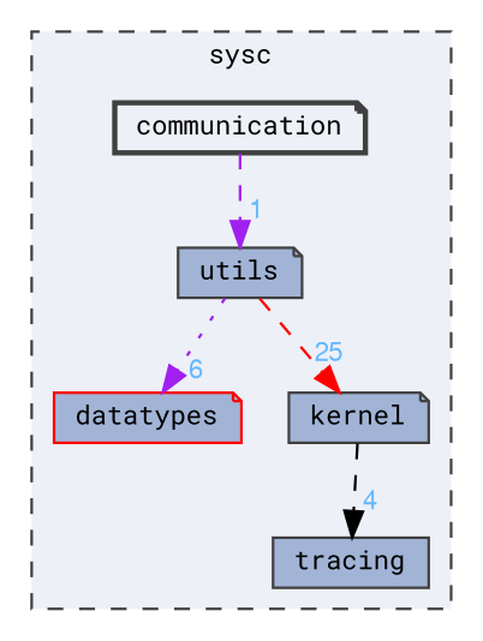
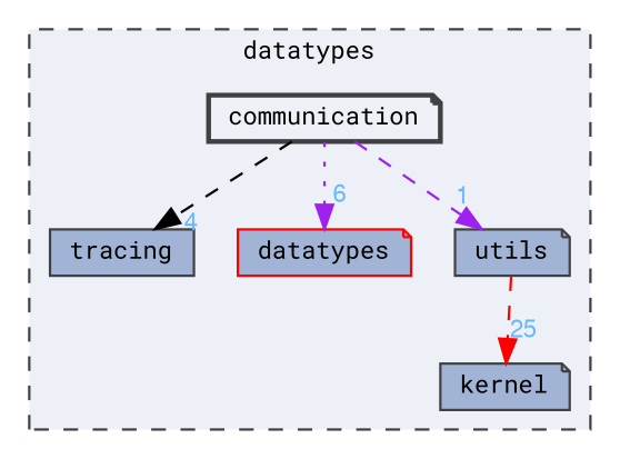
  digraph {
    compound=true
    fontname="Roboto Mono"
    node [color=grey25 fillcolor="#a2b4d6" fontname="Roboto Mono" fontsize=10 shape=note style=filled]
    edge [color=purple fontcolor=steelblue1 fontname="Roboto Mono" fontsize=10 labeldistance=1.5 labelfontname=FreeSans labelfontsize=10 style=dashed]
    n1 [height=0.2 label=tracing shape=box width=0.4]
    n2 [color=red height=0.2 label=datatypes width=0.4]
    n3 [height=0.2 label=utils width=0.4]
    n4 [height=0.2 label=kernel width=0.4]
    n5 [fillcolor="#edf0f7" height=0.2 label=communication style="filled,bold" width=0.4]
    subgraph cluster_1 {
      bgcolor="#edf0f7"
      fontsize=10
-     label=sysc
+     label=datatypes
      pencolor=grey25
      style="filled,dashed"
      n1
      n2
      n3
      n4
      n5
    }
    n3 -> n4 [color=red headlabel=25]
-   n4 -> n1 [color=black headlabel=4]
-   n3 -> n2 [headlabel=6 style=dotted]
+   n5 -> n1 [color=black headlabel=4]
+   n5 -> n2 [headlabel=6 style=dotted]
    n5 -> n3 [headlabel=1]
  }
